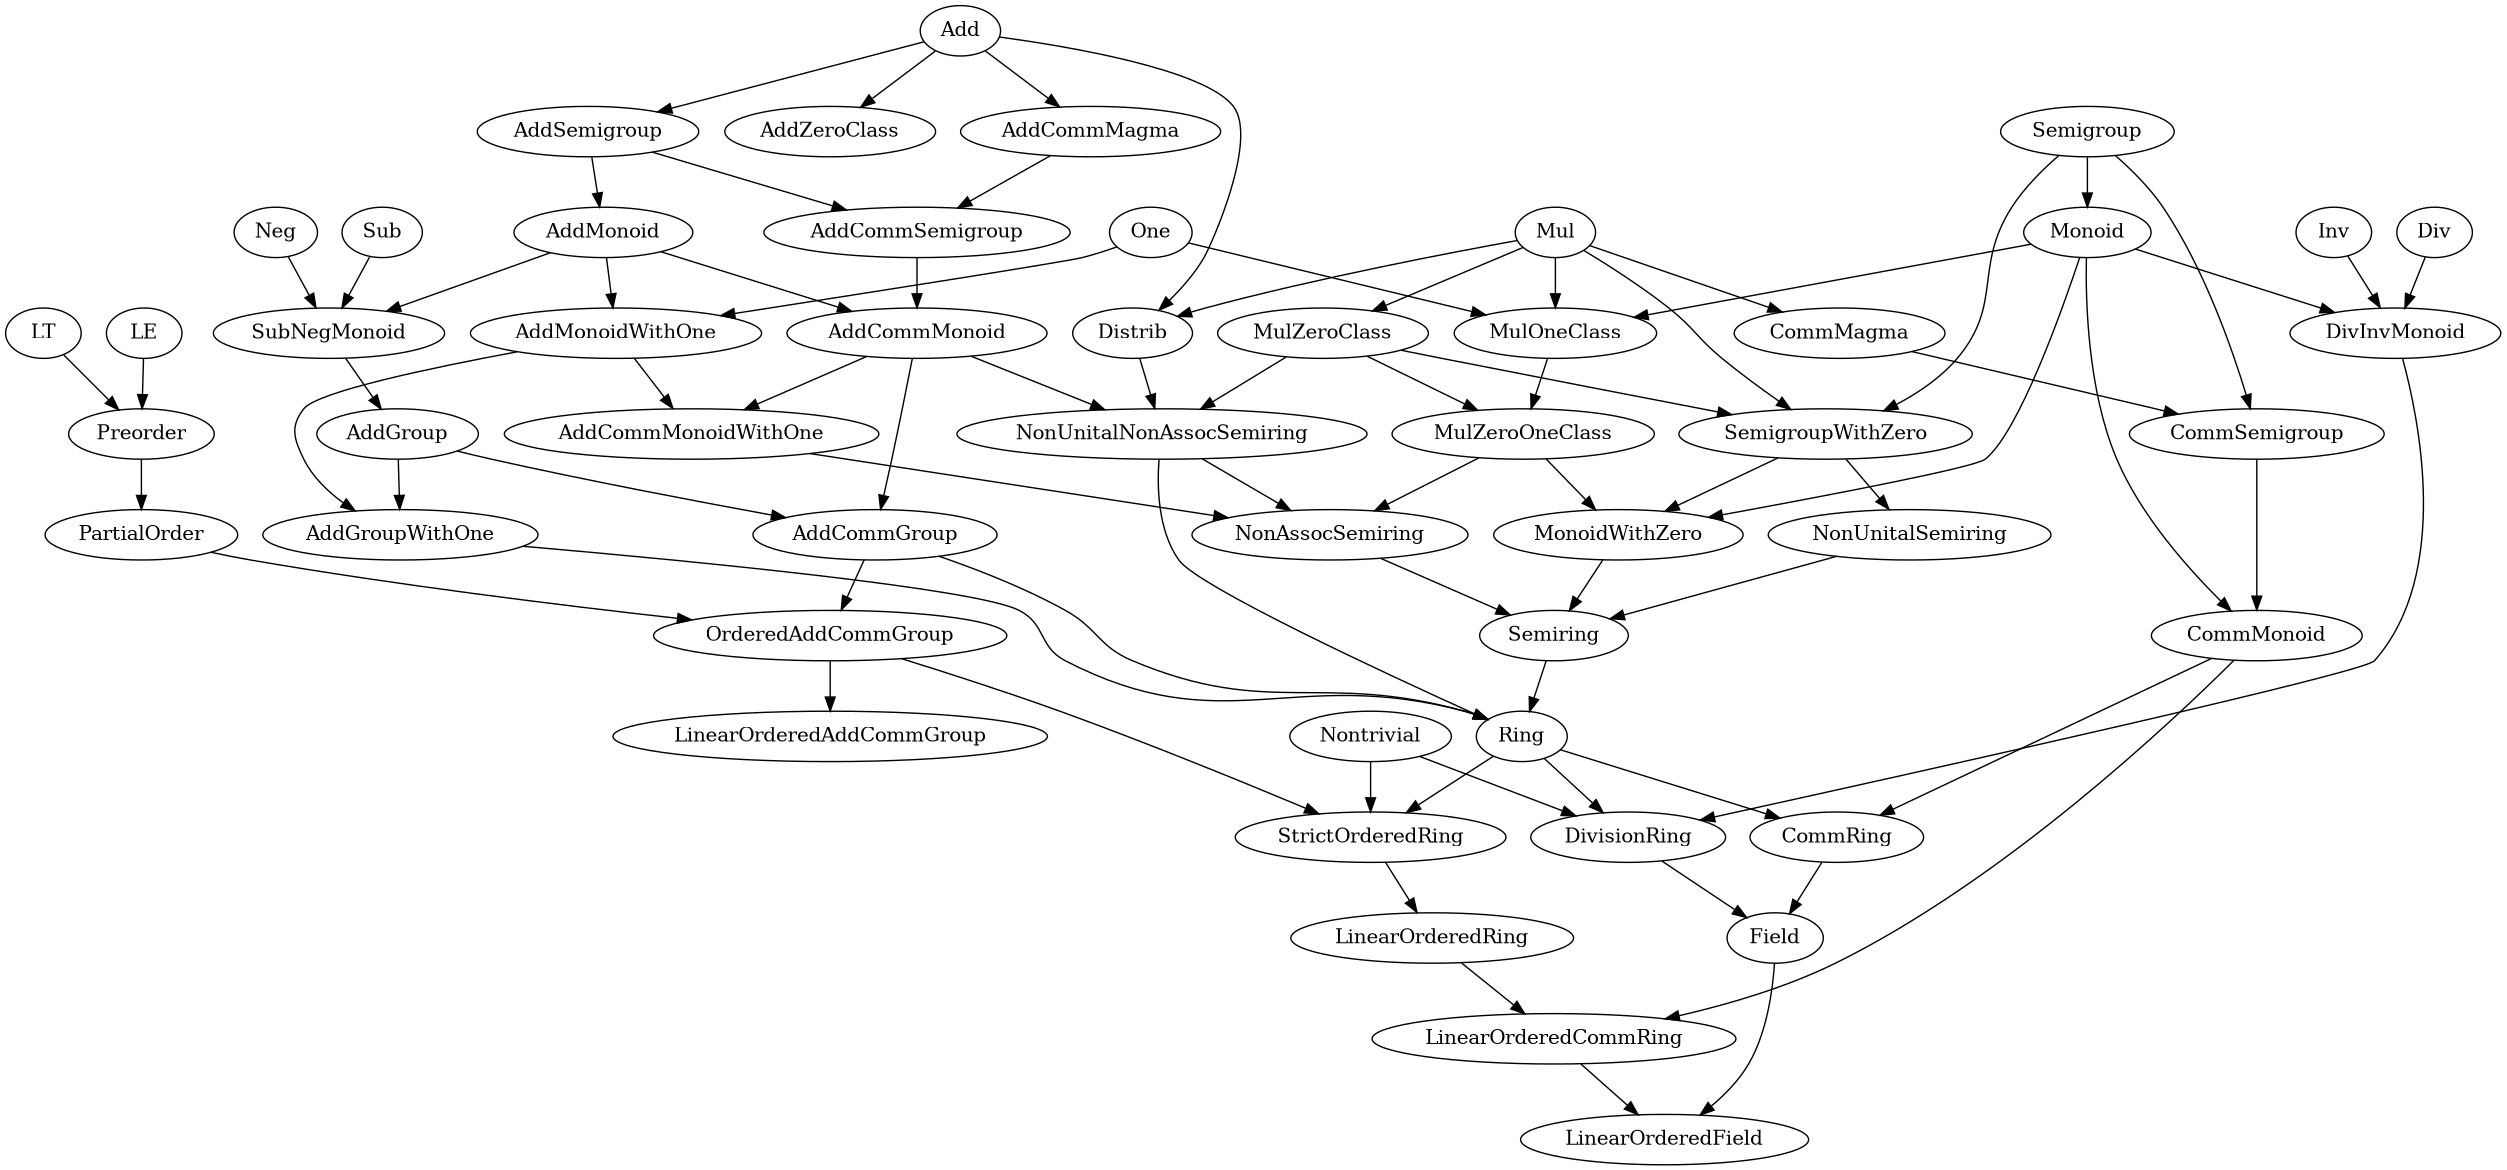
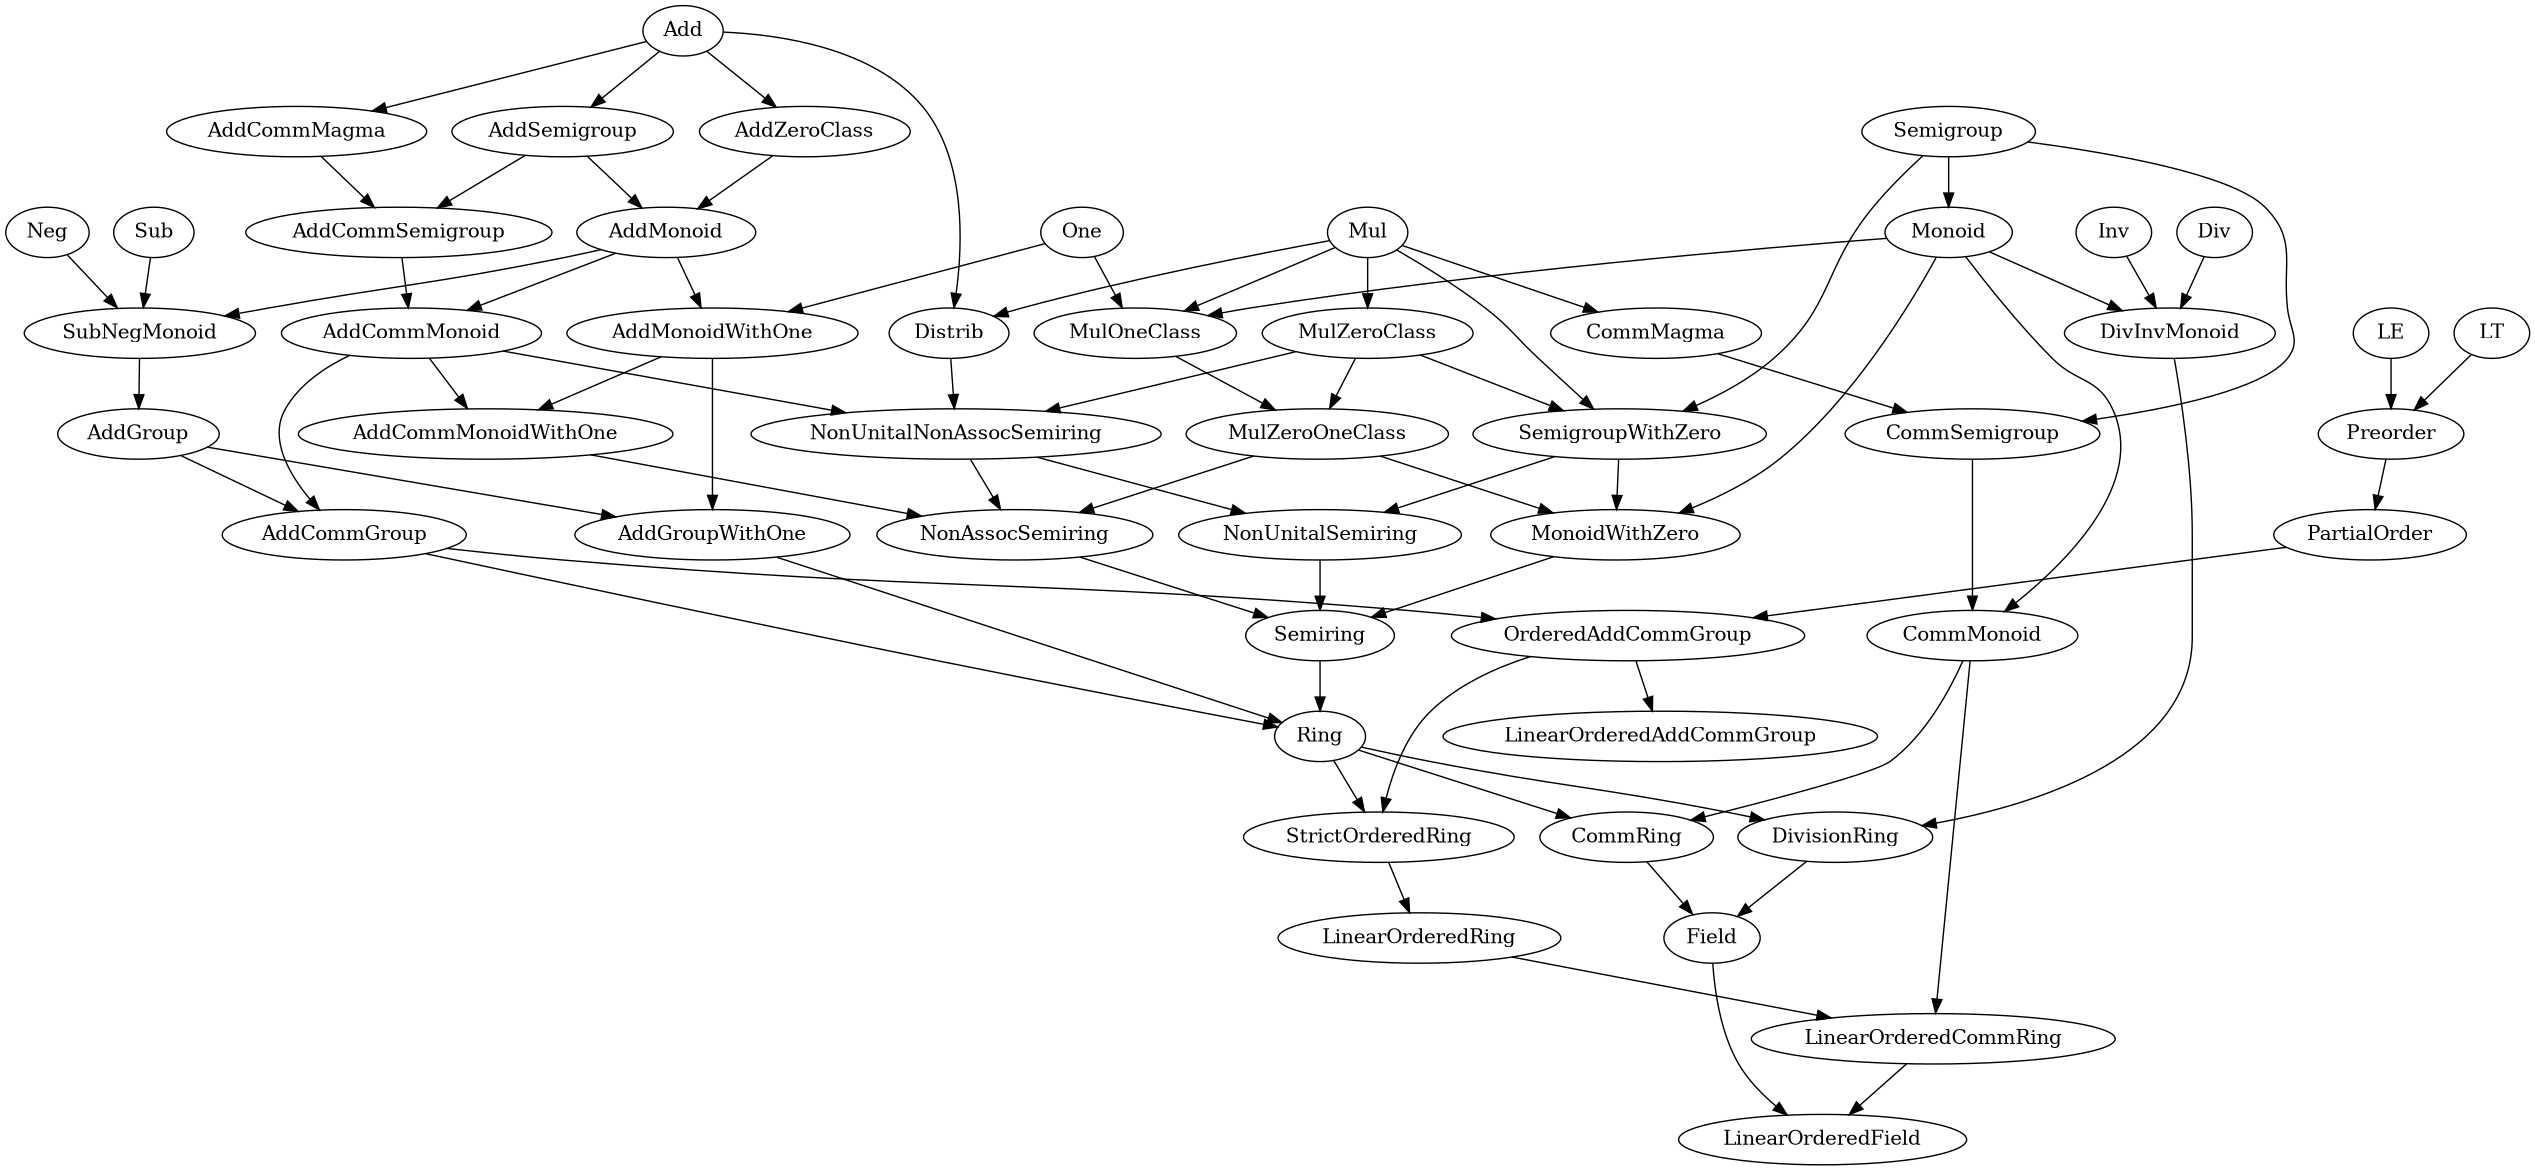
  digraph {
    Add
    AddSemigroup
    AddZeroClass
    AddCommMagma
    Distrib
    AddMonoid
    AddCommSemigroup
    NonUnitalNonAssocSemiring
    SubNegMonoid
    AddCommMonoid
    AddMonoidWithOne
    Mul
    MulOneClass
    CommMagma
    MulZeroClass
    SemigroupWithZero
    Semigroup
    Monoid
    CommSemigroup
    MulZeroOneClass
    DivInvMonoid
    CommMonoid
    MonoidWithZero
    NonUnitalSemiring
    AddGroup
    AddCommGroup
    AddCommMonoidWithOne
    AddGroupWithOne
    One
    NonAssocSemiring
    DivisionRing
    CommRing
    LinearOrderedCommRing
    Semiring
    Neg
    Sub
    Field
    Inv
    Div
    Ring
    OrderedAddCommGroup
    StrictOrderedRing
    LinearOrderedAddCommGroup
    LinearOrderedField
    LinearOrderedRing
-   Nontrivial
    LE
    Preorder
    PartialOrder
    LT
    Add -> AddSemigroup
    Add -> AddZeroClass
    Add -> AddCommMagma
    Add -> Distrib
    AddSemigroup -> AddMonoid
    AddSemigroup -> AddCommSemigroup
+   AddZeroClass -> AddMonoid
    AddCommMagma -> AddCommSemigroup
    Distrib -> NonUnitalNonAssocSemiring
    AddMonoid -> SubNegMonoid
    AddMonoid -> AddCommMonoid
    AddMonoid -> AddMonoidWithOne
    AddCommSemigroup -> AddCommMonoid
-   NonUnitalNonAssocSemiring -> Ring
+   NonUnitalNonAssocSemiring -> NonUnitalSemiring
    NonUnitalNonAssocSemiring -> NonAssocSemiring
    SubNegMonoid -> AddGroup
    AddCommMonoid -> NonUnitalNonAssocSemiring
    AddCommMonoid -> AddCommGroup
    AddCommMonoid -> AddCommMonoidWithOne
    AddMonoidWithOne -> AddCommMonoidWithOne
    AddMonoidWithOne -> AddGroupWithOne
    Mul -> Distrib
    Mul -> MulOneClass
    Mul -> CommMagma
    Mul -> MulZeroClass
    Mul -> SemigroupWithZero
    MulOneClass -> MulZeroOneClass
    CommMagma -> CommSemigroup
    MulZeroClass -> NonUnitalNonAssocSemiring
    MulZeroClass -> SemigroupWithZero
    MulZeroClass -> MulZeroOneClass
    SemigroupWithZero -> MonoidWithZero
    SemigroupWithZero -> NonUnitalSemiring
    Semigroup -> SemigroupWithZero
    Semigroup -> Monoid
    Semigroup -> CommSemigroup
    Monoid -> MulOneClass
    Monoid -> DivInvMonoid
    Monoid -> CommMonoid
    Monoid -> MonoidWithZero
    CommSemigroup -> CommMonoid
    MulZeroOneClass -> MonoidWithZero
    MulZeroOneClass -> NonAssocSemiring
    DivInvMonoid -> DivisionRing
    CommMonoid -> CommRing
    CommMonoid -> LinearOrderedCommRing
    MonoidWithZero -> Semiring
    NonUnitalSemiring -> Semiring
    AddGroup -> AddCommGroup
    AddGroup -> AddGroupWithOne
    AddCommGroup -> Ring
    AddCommGroup -> OrderedAddCommGroup
    AddCommMonoidWithOne -> NonAssocSemiring
    AddGroupWithOne -> Ring
    One -> AddMonoidWithOne
    One -> MulOneClass
    NonAssocSemiring -> Semiring
    DivisionRing -> Field
    CommRing -> Field
    LinearOrderedCommRing -> LinearOrderedField
    Semiring -> Ring
    Neg -> SubNegMonoid
    Sub -> SubNegMonoid
    Field -> LinearOrderedField
    Inv -> DivInvMonoid
    Div -> DivInvMonoid
    Ring -> DivisionRing
    Ring -> CommRing
    Ring -> StrictOrderedRing
    OrderedAddCommGroup -> StrictOrderedRing
    OrderedAddCommGroup -> LinearOrderedAddCommGroup
    StrictOrderedRing -> LinearOrderedRing
    LinearOrderedRing -> LinearOrderedCommRing
-   Nontrivial -> DivisionRing
-   Nontrivial -> StrictOrderedRing
    LE -> Preorder
    Preorder -> PartialOrder
    PartialOrder -> OrderedAddCommGroup
    LT -> Preorder
  }
